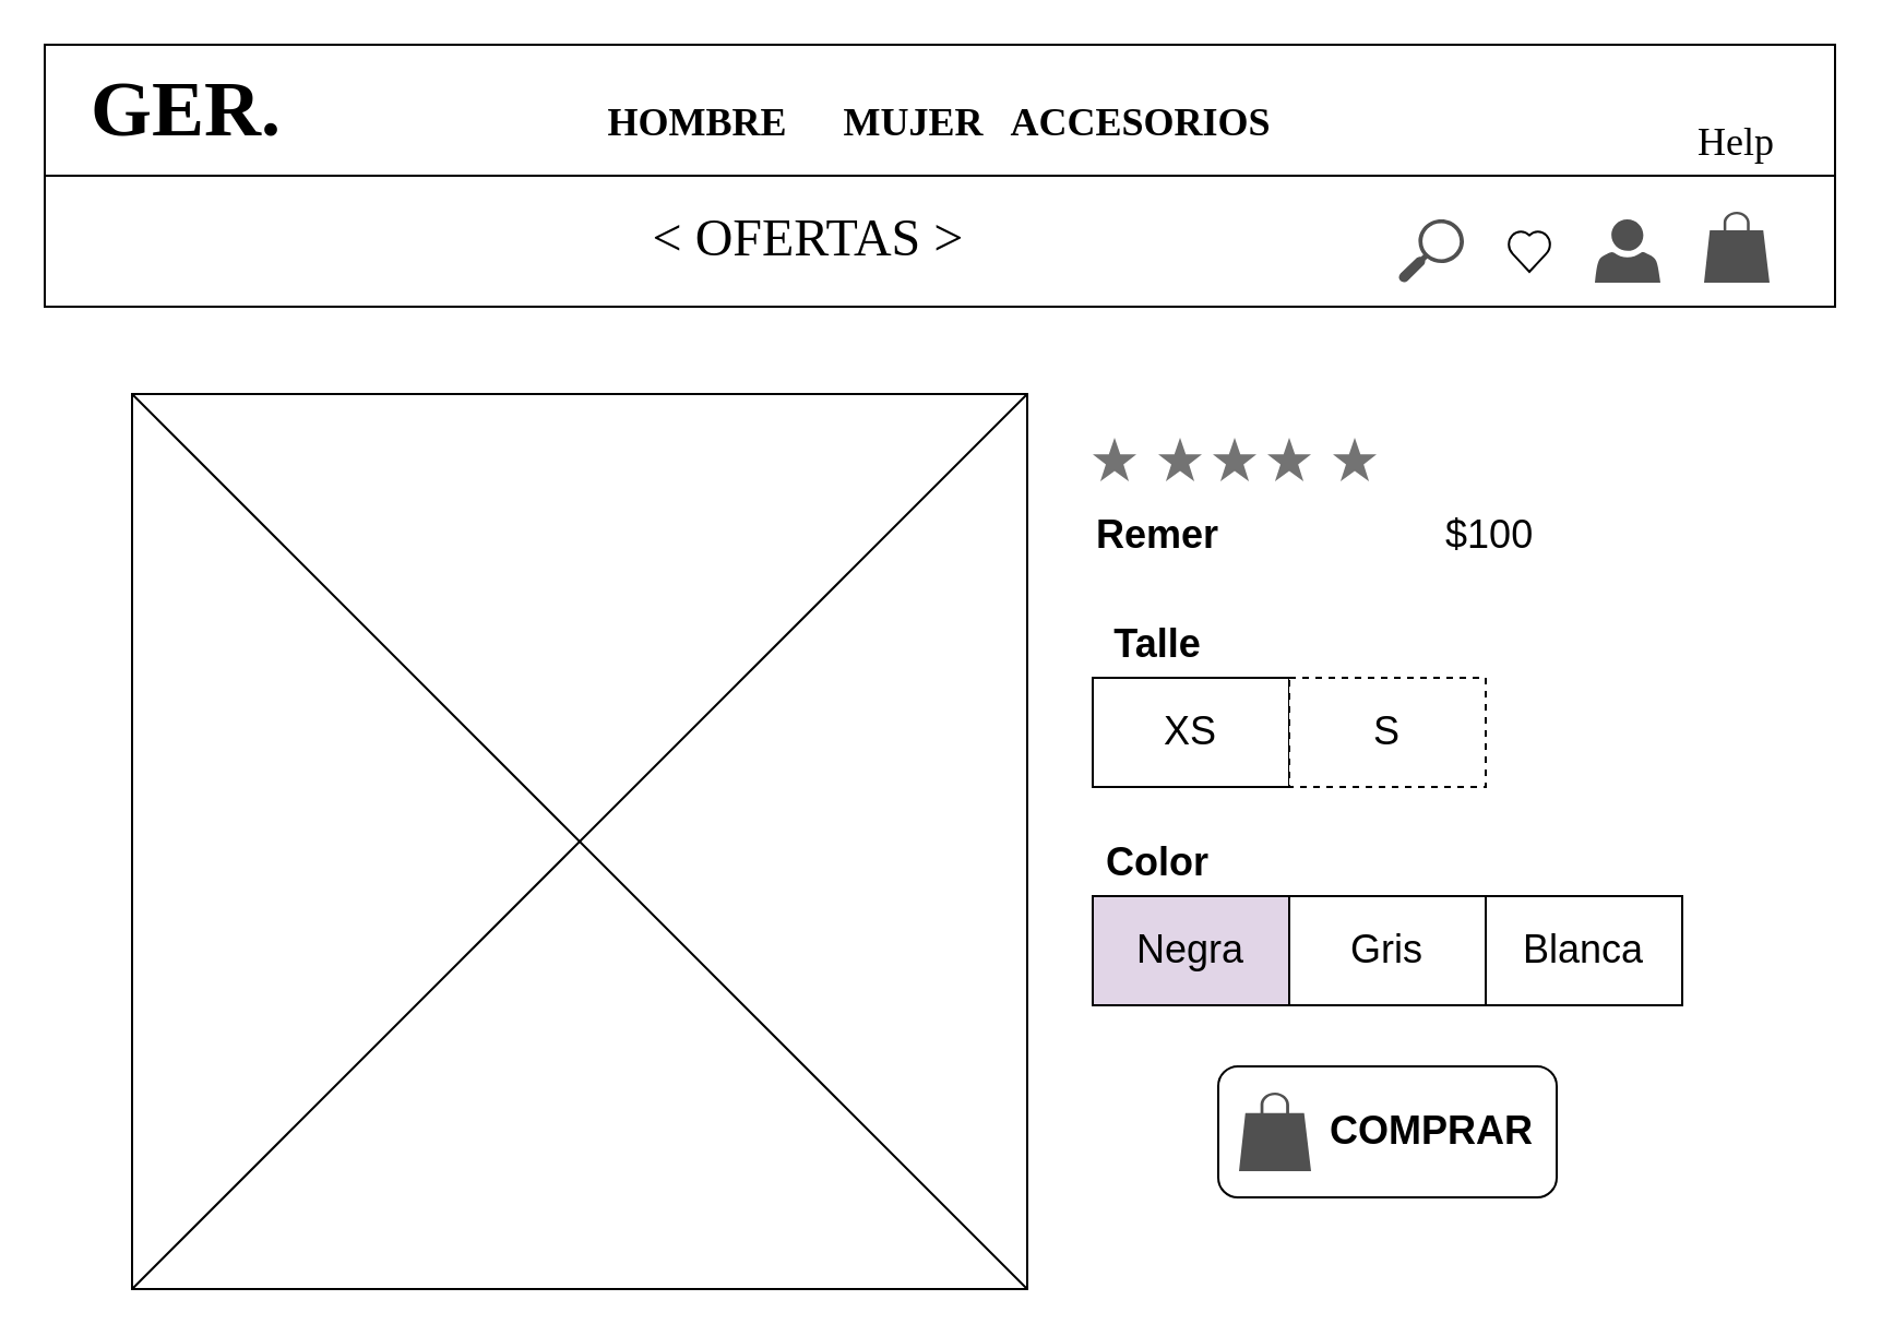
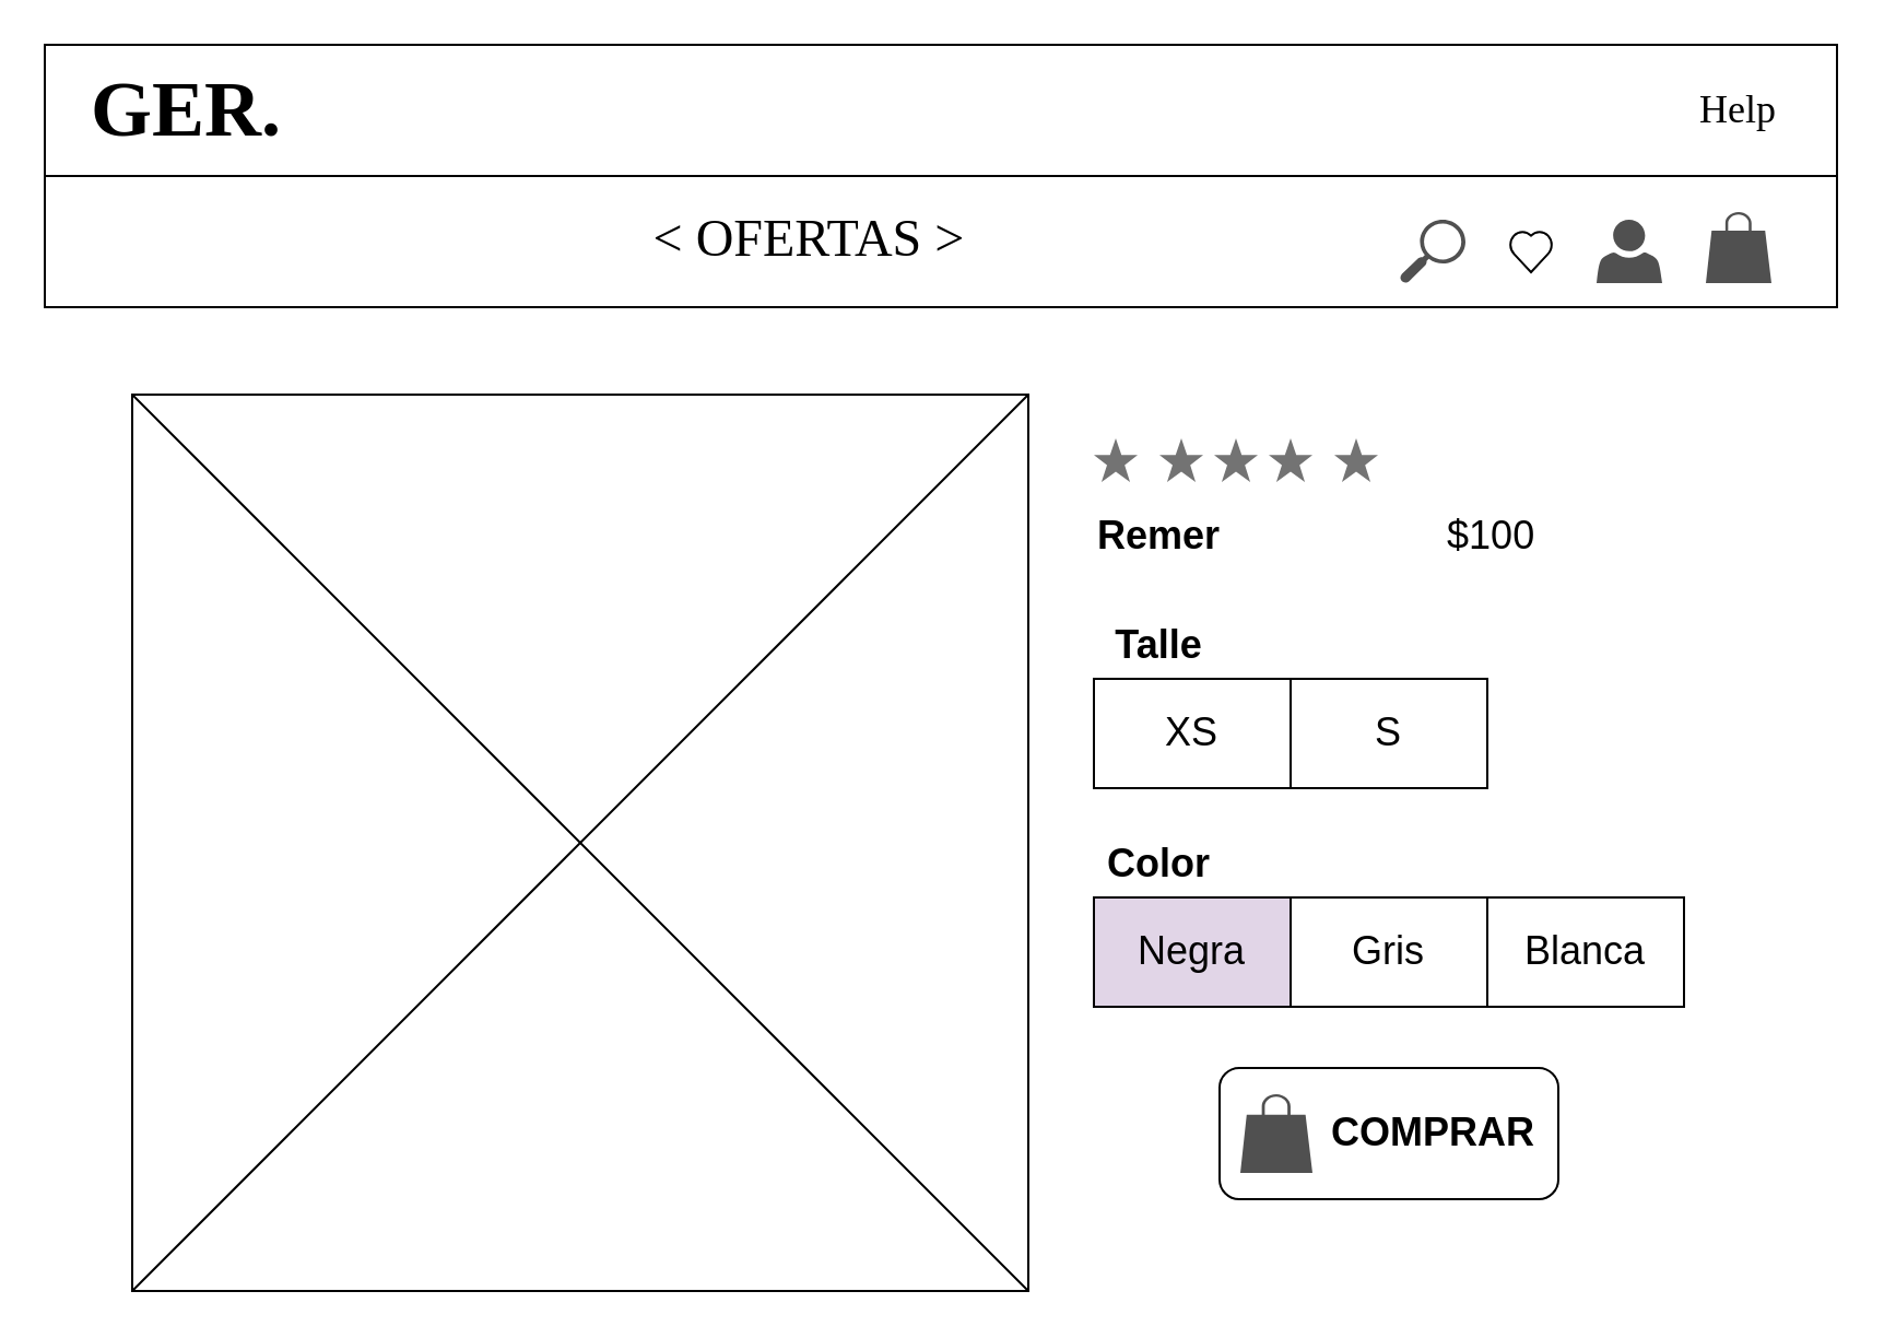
  <mxCell id="0" />
  <mxCell id="1" parent="0" />
  <mxCell id="2" value="" style="rounded=0;whiteSpace=wrap;html=1;" parent="1" vertex="1"><mxGeometry width="820" height="120" as="geometry" x="20" y="20" /></mxCell>
  <mxCell id="3" value="" style="endArrow=none;html=1;rounded=0;exitX=0;exitY=0.5;exitDx=0;exitDy=0;entryX=1;entryY=0.5;entryDx=0;entryDy=0;" parent="1" source="2" target="2" edge="1"><mxGeometry width="50" height="50" relative="1" as="geometry"><mxPoint x="410" y="280" as="sourcePoint" /><mxPoint x="460" y="230" as="targetPoint" /></mxGeometry></mxCell>
  <mxCell id="4" value="&lt;b&gt;&lt;font style=&quot;font-size: 36px&quot; face=&quot;Tahoma&quot;&gt;GER.&lt;/font&gt;&lt;/b&gt;" style="text;html=1;strokeColor=none;fillColor=none;align=center;verticalAlign=middle;whiteSpace=wrap;rounded=0;" parent="1" vertex="1"><mxGeometry x="30" width="110" height="60" as="geometry" y="20" /></mxCell>
- <mxCell id="5" value="&lt;font style=&quot;font-size: 18px&quot;&gt;&lt;b&gt;HOMBRE &lt;span style=&quot;white-space: pre&quot;&gt;&#09;&lt;/span&gt;MUJER &lt;span style=&quot;white-space: pre&quot;&gt;&#09;&lt;/span&gt;&amp;nbsp;ACCESORIOS&lt;/b&gt;&lt;/font&gt;" style="text;html=1;strokeColor=none;fillColor=none;align=center;verticalAlign=middle;whiteSpace=wrap;rounded=0;fontFamily=Tahoma;fontSize=36;" parent="1" vertex="1"><mxGeometry x="260" y="35" width="340" height="30" as="geometry" /></mxCell>
  <mxCell id="6" value="" style="sketch=0;pointerEvents=1;shadow=0;dashed=0;html=1;strokeColor=none;fillColor=#505050;labelPosition=center;verticalLabelPosition=bottom;verticalAlign=top;outlineConnect=0;align=center;shape=mxgraph.office.concepts.search;fontFamily=Tahoma;fontSize=18;" parent="1" vertex="1"><mxGeometry x="640" y="100" width="30" height="29" as="geometry" /></mxCell>
  <mxCell id="7" value="" style="verticalLabelPosition=bottom;verticalAlign=top;html=1;shape=mxgraph.basic.heart;fontFamily=Tahoma;fontSize=18;" parent="1" vertex="1"><mxGeometry x="690" y="105" width="20" height="19" as="geometry" /></mxCell>
  <mxCell id="8" value="" style="sketch=0;pointerEvents=1;shadow=0;dashed=0;html=1;strokeColor=none;fillColor=#505050;labelPosition=center;verticalLabelPosition=bottom;verticalAlign=top;outlineConnect=0;align=center;shape=mxgraph.office.users.user;fontFamily=Tahoma;fontSize=18;" parent="1" vertex="1"><mxGeometry x="730" y="100" width="30" height="29" as="geometry" /></mxCell>
  <mxCell id="9" value="" style="sketch=0;pointerEvents=1;shadow=0;dashed=0;html=1;strokeColor=none;fillColor=#505050;labelPosition=center;verticalLabelPosition=bottom;verticalAlign=top;outlineConnect=0;align=center;shape=mxgraph.office.concepts.marketplace_shopping_bag;fontFamily=Tahoma;fontSize=18;" parent="1" vertex="1"><mxGeometry x="780" y="96.5" width="30" height="32.5" as="geometry" /></mxCell>
- <mxCell id="10" value="Help" style="text;html=1;strokeColor=none;fillColor=none;align=center;verticalAlign=middle;whiteSpace=wrap;rounded=0;fontFamily=Tahoma;fontSize=18;" parent="1" vertex="1"><mxGeometry x="765" y="50" width="60" height="30" as="geometry" /></mxCell>
+ <mxCell id="10" value="Help" style="text;html=1;strokeColor=none;fillColor=none;align=center;verticalAlign=middle;whiteSpace=wrap;rounded=0;fontFamily=Tahoma;fontSize=18;" parent="1" vertex="1"><mxGeometry x="765" y="35" width="60" height="30" as="geometry" /></mxCell>
  <mxCell id="11" value="&lt;font face=&quot;Lucida Console&quot; style=&quot;font-size: 24px&quot;&gt;&amp;lt; OFERTAS &amp;gt;&lt;/font&gt;" style="text;html=1;strokeColor=none;fillColor=none;align=center;verticalAlign=middle;whiteSpace=wrap;rounded=0;fontFamily=Tahoma;fontSize=18;" parent="1" vertex="1"><mxGeometry x="285" y="94" width="170" height="30" as="geometry" /></mxCell>
  <mxCell id="12" value="" style="whiteSpace=wrap;html=1;aspect=fixed;" vertex="1" parent="1"><mxGeometry x="60" y="180" width="410" height="410" as="geometry" /></mxCell>
  <mxCell id="13" value="" style="endArrow=none;html=1;rounded=0;entryX=0;entryY=1;entryDx=0;entryDy=0;exitX=1;exitY=0;exitDx=0;exitDy=0;" edge="1" parent="1" source="12" target="12"><mxGeometry width="50" height="50" relative="1" as="geometry"><mxPoint x="630" y="380" as="sourcePoint" /><mxPoint x="460" y="330" as="targetPoint" /></mxGeometry></mxCell>
  <mxCell id="14" value="" style="endArrow=none;html=1;rounded=0;exitX=0;exitY=0;exitDx=0;exitDy=0;entryX=1;entryY=1;entryDx=0;entryDy=0;" edge="1" parent="1" source="12" target="12"><mxGeometry width="50" height="50" relative="1" as="geometry"><mxPoint x="410" y="380" as="sourcePoint" /><mxPoint x="460" y="330" as="targetPoint" /></mxGeometry></mxCell>
  <mxCell id="15" value="&lt;div&gt;&lt;font style=&quot;font-size: 18px&quot;&gt;&lt;b&gt;Remer&lt;/b&gt; &lt;span style=&quot;white-space: pre&quot;&gt;&#09;&lt;/span&gt;&lt;span style=&quot;white-space: pre&quot;&gt;&#09;&lt;/span&gt;&lt;span style=&quot;white-space: pre&quot;&gt;&#09;&lt;/span&gt;$100&lt;/font&gt;&lt;span style=&quot;white-space: pre&quot;&gt;&#09;&lt;/span&gt;&lt;/div&gt;" style="text;html=1;strokeColor=none;fillColor=none;align=left;verticalAlign=middle;whiteSpace=wrap;rounded=0;" vertex="1" parent="1"><mxGeometry x="500" y="230" width="280" height="30" as="geometry" /></mxCell>
  <mxCell id="16" value="XS" style="rounded=0;whiteSpace=wrap;html=1;fontSize=18;" vertex="1" parent="1"><mxGeometry x="500" y="310" width="90" height="50" as="geometry" /></mxCell>
- <mxCell id="17" value="S" style="rounded=0;whiteSpace=wrap;html=1;fontSize=18;dashed=1;" vertex="1" parent="1"><mxGeometry x="590" y="310" width="90" height="50" as="geometry" /></mxCell>
+ <mxCell id="17" value="S" style="rounded=0;whiteSpace=wrap;html=1;fontSize=18;" vertex="1" parent="1"><mxGeometry x="590" y="310" width="90" height="50" as="geometry" /></mxCell>
  <mxCell id="18" value="Negra" style="rounded=0;whiteSpace=wrap;html=1;fontSize=18;fillColor=#e1d5e7;" vertex="1" parent="1"><mxGeometry x="500" y="410" width="90" height="50" as="geometry" /></mxCell>
  <mxCell id="19" value="Blanca" style="rounded=0;whiteSpace=wrap;html=1;fontSize=18;" vertex="1" parent="1"><mxGeometry x="680" y="410" width="90" height="50" as="geometry" /></mxCell>
  <mxCell id="20" value="Gris" style="rounded=0;whiteSpace=wrap;html=1;fontSize=18;" vertex="1" parent="1"><mxGeometry x="590" y="410" width="90" height="50" as="geometry" /></mxCell>
  <mxCell id="21" value="&lt;b&gt;Talle&lt;/b&gt;" style="text;html=1;strokeColor=none;fillColor=none;align=center;verticalAlign=middle;whiteSpace=wrap;rounded=0;fontSize=18;" vertex="1" parent="1"><mxGeometry x="500" y="280" width="60" height="30" as="geometry" /></mxCell>
  <mxCell id="22" value="&lt;b&gt;Color&lt;/b&gt;" style="text;html=1;strokeColor=none;fillColor=none;align=center;verticalAlign=middle;whiteSpace=wrap;rounded=0;fontSize=18;" vertex="1" parent="1"><mxGeometry x="500" y="380" width="60" height="30" as="geometry" /></mxCell>
  <mxCell id="23" value="&lt;b&gt;&amp;nbsp; &amp;nbsp; &amp;nbsp; &amp;nbsp; COMPRAR&lt;/b&gt;" style="rounded=1;whiteSpace=wrap;html=1;fontSize=18;" vertex="1" parent="1"><mxGeometry x="557.5" y="488" width="155" height="60" as="geometry" /></mxCell>
  <mxCell id="24" value="" style="dashed=0;aspect=fixed;verticalLabelPosition=bottom;verticalAlign=top;align=center;shape=mxgraph.gmdl.star;strokeColor=none;fillColor=#737373;shadow=0;sketch=0;fontSize=18;" vertex="1" parent="1"><mxGeometry x="500" y="200" width="20" height="20" as="geometry" /></mxCell>
  <mxCell id="25" value="" style="dashed=0;aspect=fixed;verticalLabelPosition=bottom;verticalAlign=top;align=center;shape=mxgraph.gmdl.star;strokeColor=none;fillColor=#737373;shadow=0;sketch=0;fontSize=18;" vertex="1" parent="1"><mxGeometry x="530" y="200" width="20" height="20" as="geometry" /></mxCell>
  <mxCell id="26" value="" style="dashed=0;aspect=fixed;verticalLabelPosition=bottom;verticalAlign=top;align=center;shape=mxgraph.gmdl.star;strokeColor=none;fillColor=#737373;shadow=0;sketch=0;fontSize=18;" vertex="1" parent="1"><mxGeometry x="580" y="200" width="20" height="20" as="geometry" /></mxCell>
  <mxCell id="27" value="" style="dashed=0;aspect=fixed;verticalLabelPosition=bottom;verticalAlign=top;align=center;shape=mxgraph.gmdl.star;strokeColor=none;fillColor=#737373;shadow=0;sketch=0;fontSize=18;" vertex="1" parent="1"><mxGeometry x="610" y="200" width="20" height="20" as="geometry" /></mxCell>
  <mxCell id="28" value="" style="dashed=0;aspect=fixed;verticalLabelPosition=bottom;verticalAlign=top;align=center;shape=mxgraph.gmdl.star;strokeColor=none;fillColor=#737373;shadow=0;sketch=0;fontSize=18;" vertex="1" parent="1"><mxGeometry x="555" y="200" width="20" height="20" as="geometry" /></mxCell>
  <mxCell id="29" value="" style="sketch=0;pointerEvents=1;shadow=0;dashed=0;html=1;strokeColor=none;fillColor=#505050;labelPosition=center;verticalLabelPosition=bottom;verticalAlign=top;outlineConnect=0;align=center;shape=mxgraph.office.concepts.marketplace_shopping_bag;fontSize=18;" vertex="1" parent="1"><mxGeometry x="567" y="500" width="33" height="36" as="geometry" /></mxCell>
